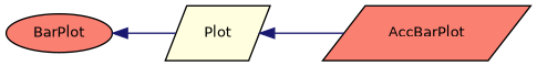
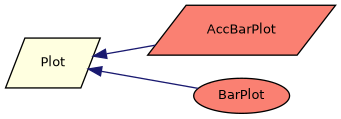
  digraph {
    rankdir=LR
    node [color=black fillcolor=salmon fontname=Helvetica fontsize=10 shape=parallelogram style=filled]
    edge [color=midnightblue dir=back fontname=Helvetica fontsize=10 labelfontname=Helvetica labelfontsize=10 style=solid]
    n1 [fontcolor=black height=0.2 label=AccBarPlot width=0.4]
    n2 [height=0.2 label=BarPlot shape=ellipse width=0.4]
    n3 [fillcolor=lightyellow height=0.2 label=Plot width=0.4]
    n3 -> n1
-   n2 -> n3
+   n3 -> n2
  }
